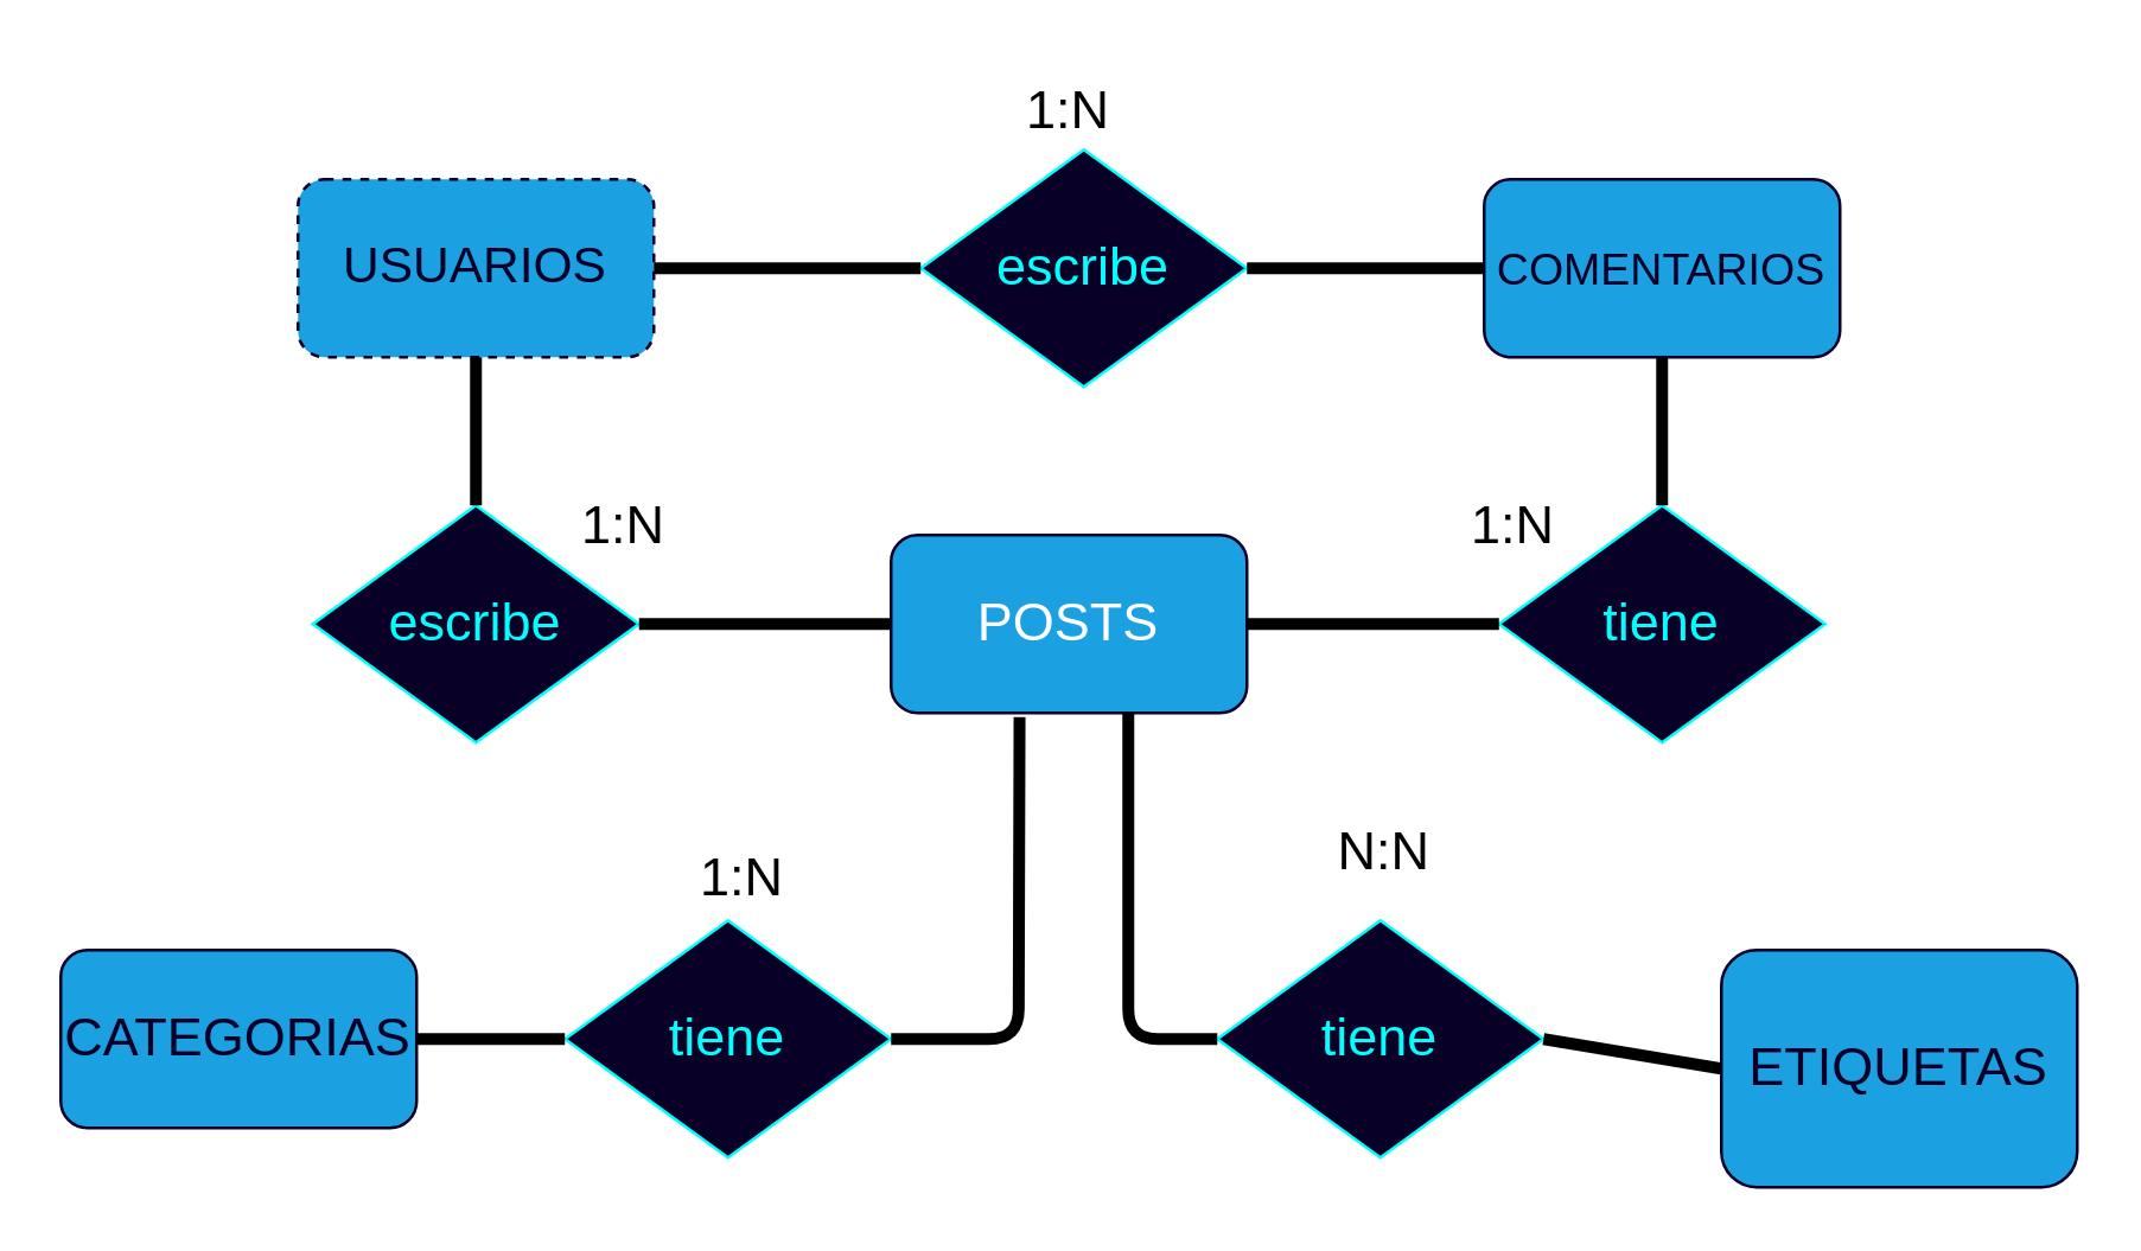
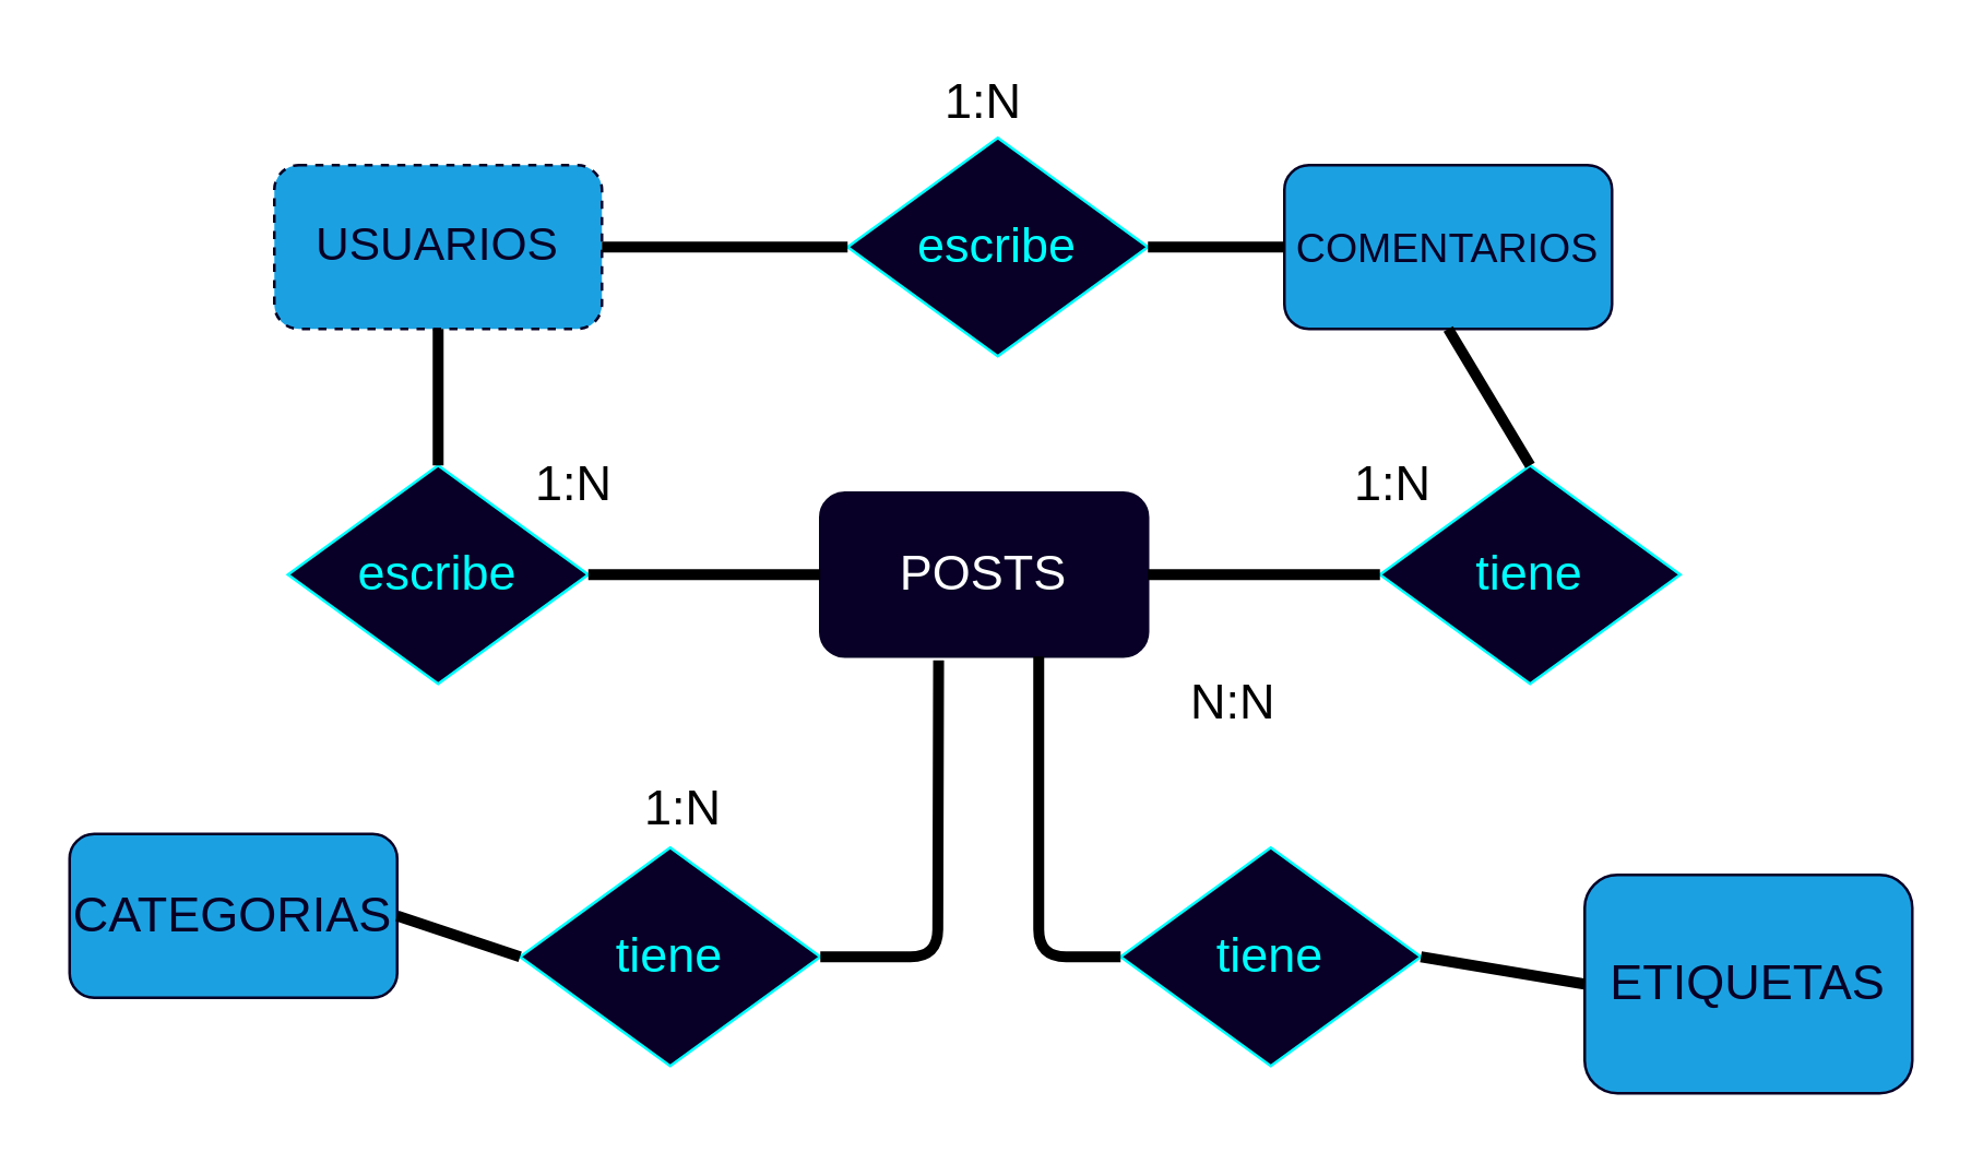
  <mxCell id="0" />
  <mxCell id="1" parent="0" />
- <mxCell id="2" value="&lt;font style=&quot;font-size: 18px&quot;&gt;POSTS&lt;/font&gt;" style="rounded=1;whiteSpace=wrap;html=1;strokeColor=#080026;fillColor=#1ba1e2;fontColor=#ffffff;" parent="1" vertex="1"><mxGeometry x="300" y="180" width="120" height="60" as="geometry" /></mxCell>
+ <mxCell id="2" value="&lt;font style=&quot;font-size: 18px&quot;&gt;POSTS&lt;/font&gt;" style="rounded=1;whiteSpace=wrap;html=1;strokeColor=#080026;fillColor=#080026;fontColor=#ffffff;" parent="1" vertex="1"><mxGeometry x="300" y="180" width="120" height="60" as="geometry" /></mxCell>
  <mxCell id="3" value="&lt;font style=&quot;font-size: 17px&quot; color=&quot;#080026&quot;&gt;USUARIOS&lt;/font&gt;" style="rounded=1;whiteSpace=wrap;html=1;strokeColor=#080026;fillColor=#1ba1e2;fontColor=#ffffff;dashed=1;" parent="1" vertex="1"><mxGeometry x="100" y="60" width="120" height="60" as="geometry" /></mxCell>
- <mxCell id="4" value="&lt;font style=&quot;font-size: 15px&quot; color=&quot;#080026&quot;&gt;COMENTARIOS&lt;/font&gt;" style="rounded=1;whiteSpace=wrap;html=1;strokeColor=#080026;fillColor=#1ba1e2;fontColor=#ffffff;" parent="1" vertex="1"><mxGeometry x="500" y="60" width="120" height="60" as="geometry" /></mxCell>
+ <mxCell id="4" value="&lt;font style=&quot;font-size: 15px&quot; color=&quot;#080026&quot;&gt;COMENTARIOS&lt;/font&gt;" style="rounded=1;whiteSpace=wrap;html=1;strokeColor=#080026;fillColor=#1ba1e2;fontColor=#ffffff;" parent="1" vertex="1"><mxGeometry x="470" y="60" width="120" height="60" as="geometry" /></mxCell>
  <mxCell id="5" value="&lt;font style=&quot;font-size: 18px&quot; color=&quot;#080026&quot;&gt;ETIQUETAS&lt;/font&gt;" style="rounded=1;whiteSpace=wrap;html=1;strokeColor=#080026;fillColor=#1ba1e2;fontColor=#ffffff;" parent="1" vertex="1"><mxGeometry x="580" y="320" width="120" height="80" as="geometry" /></mxCell>
- <mxCell id="6" value="&lt;font style=&quot;font-size: 18px&quot; color=&quot;#080026&quot;&gt;CATEGORIAS&lt;/font&gt;" style="rounded=1;whiteSpace=wrap;html=1;strokeColor=#080026;fillColor=#1ba1e2;fontColor=#ffffff;" parent="1" vertex="1"><mxGeometry x="20" y="320" width="120" height="60" as="geometry" /></mxCell>
+ <mxCell id="6" value="&lt;font style=&quot;font-size: 18px&quot; color=&quot;#080026&quot;&gt;CATEGORIAS&lt;/font&gt;" style="rounded=1;whiteSpace=wrap;html=1;strokeColor=#080026;fillColor=#1ba1e2;fontColor=#ffffff;" parent="1" vertex="1"><mxGeometry x="25" y="305" width="120" height="60" as="geometry" /></mxCell>
  <mxCell id="7" value="&lt;font style=&quot;font-size: 18px&quot; color=&quot;#00ffff&quot;&gt;escribe&lt;/font&gt;" style="rhombus;whiteSpace=wrap;html=1;strokeColor=#00FFFF;fillColor=#080026;" parent="1" vertex="1"><mxGeometry x="105" y="170" width="110" height="80" as="geometry" /></mxCell>
  <mxCell id="8" value="" style="endArrow=none;html=1;entryX=0.5;entryY=1;entryDx=0;entryDy=0;exitX=0.5;exitY=0;exitDx=0;exitDy=0;strokeWidth=4;" parent="1" source="7" target="3" edge="1"><mxGeometry width="50" height="50" relative="1" as="geometry"><mxPoint x="340" y="270" as="sourcePoint" /><mxPoint x="390" y="220" as="targetPoint" /></mxGeometry></mxCell>
  <mxCell id="9" value="" style="endArrow=none;html=1;exitX=1;exitY=0.5;exitDx=0;exitDy=0;strokeWidth=4;" parent="1" source="7" edge="1"><mxGeometry width="50" height="50" relative="1" as="geometry"><mxPoint x="340" y="270" as="sourcePoint" /><mxPoint x="300" y="210" as="targetPoint" /></mxGeometry></mxCell>
  <mxCell id="10" value="1:N" style="text;strokeColor=none;fillColor=none;align=left;verticalAlign=middle;spacingLeft=4;spacingRight=4;overflow=hidden;points=[[0,0.5],[1,0.5]];portConstraint=eastwest;rotatable=0;fontSize=18;" parent="1" vertex="1"><mxGeometry x="190" y="160" width="40" height="30" as="geometry" /></mxCell>
  <mxCell id="11" value="&lt;font style=&quot;font-size: 18px&quot; color=&quot;#00ffff&quot;&gt;escribe&lt;/font&gt;" style="rhombus;whiteSpace=wrap;html=1;strokeColor=#00FFFF;fillColor=#080026;" parent="1" vertex="1"><mxGeometry x="310" y="50" width="110" height="80" as="geometry" /></mxCell>
  <mxCell id="12" value="" style="endArrow=none;html=1;exitX=1;exitY=0.5;exitDx=0;exitDy=0;strokeWidth=4;entryX=0;entryY=0.5;entryDx=0;entryDy=0;" parent="1" source="11" target="4" edge="1"><mxGeometry width="50" height="50" relative="1" as="geometry"><mxPoint x="225" y="220" as="sourcePoint" /><mxPoint x="310" y="220" as="targetPoint" /></mxGeometry></mxCell>
  <mxCell id="13" value="" style="endArrow=none;html=1;exitX=1;exitY=0.5;exitDx=0;exitDy=0;strokeWidth=4;entryX=0;entryY=0.5;entryDx=0;entryDy=0;" parent="1" source="3" target="11" edge="1"><mxGeometry width="50" height="50" relative="1" as="geometry"><mxPoint x="235" y="230" as="sourcePoint" /><mxPoint x="320" y="230" as="targetPoint" /></mxGeometry></mxCell>
  <mxCell id="14" value="1:N" style="text;strokeColor=none;fillColor=none;align=left;verticalAlign=middle;spacingLeft=4;spacingRight=4;overflow=hidden;points=[[0,0.5],[1,0.5]];portConstraint=eastwest;rotatable=0;fontSize=18;" parent="1" vertex="1"><mxGeometry x="340" y="20" width="40" height="30" as="geometry" /></mxCell>
  <mxCell id="15" value="&lt;font style=&quot;font-size: 18px&quot; color=&quot;#00ffff&quot;&gt;tiene&lt;/font&gt;" style="rhombus;whiteSpace=wrap;html=1;strokeColor=#00FFFF;fillColor=#080026;" parent="1" vertex="1"><mxGeometry x="505" y="170" width="110" height="80" as="geometry" /></mxCell>
  <mxCell id="16" value="1:N" style="text;strokeColor=none;fillColor=none;align=left;verticalAlign=middle;spacingLeft=4;spacingRight=4;overflow=hidden;points=[[0,0.5],[1,0.5]];portConstraint=eastwest;rotatable=0;fontSize=18;" parent="1" vertex="1"><mxGeometry x="490" y="160" width="40" height="30" as="geometry" /></mxCell>
  <mxCell id="17" value="" style="endArrow=none;html=1;strokeWidth=4;entryX=0;entryY=0.5;entryDx=0;entryDy=0;exitX=1;exitY=0.5;exitDx=0;exitDy=0;" parent="1" source="2" target="15" edge="1"><mxGeometry width="50" height="50" relative="1" as="geometry"><mxPoint x="420" y="200" as="sourcePoint" /><mxPoint x="310" y="220" as="targetPoint" /></mxGeometry></mxCell>
  <mxCell id="18" value="" style="endArrow=none;html=1;exitX=0.5;exitY=1;exitDx=0;exitDy=0;strokeWidth=4;entryX=0.5;entryY=0;entryDx=0;entryDy=0;" parent="1" source="4" target="15" edge="1"><mxGeometry width="50" height="50" relative="1" as="geometry"><mxPoint x="235" y="230" as="sourcePoint" /><mxPoint x="320" y="230" as="targetPoint" /></mxGeometry></mxCell>
  <mxCell id="19" value="&lt;font style=&quot;font-size: 18px&quot; color=&quot;#00ffff&quot;&gt;tiene&lt;/font&gt;" style="rhombus;whiteSpace=wrap;html=1;strokeColor=#00FFFF;fillColor=#080026;" vertex="1" parent="1"><mxGeometry x="190" y="310" width="110" height="80" as="geometry" /></mxCell>
  <mxCell id="20" value="" style="endArrow=none;html=1;strokeWidth=4;entryX=0;entryY=0.5;entryDx=0;entryDy=0;exitX=1;exitY=0.5;exitDx=0;exitDy=0;" edge="1" parent="1" source="6" target="19"><mxGeometry width="50" height="50" relative="1" as="geometry"><mxPoint x="350" y="220" as="sourcePoint" /><mxPoint x="435" y="220" as="targetPoint" /></mxGeometry></mxCell>
  <mxCell id="21" value="1:N" style="text;strokeColor=none;fillColor=none;align=left;verticalAlign=middle;spacingLeft=4;spacingRight=4;overflow=hidden;points=[[0,0.5],[1,0.5]];portConstraint=eastwest;rotatable=0;fontSize=18;" vertex="1" parent="1"><mxGeometry x="230" y="279" width="40" height="30" as="geometry" /></mxCell>
  <mxCell id="22" value="" style="endArrow=none;html=1;exitX=1;exitY=0.5;exitDx=0;exitDy=0;strokeWidth=4;entryX=0.361;entryY=1.023;entryDx=0;entryDy=0;entryPerimeter=0;" edge="1" parent="1" source="19" target="2"><mxGeometry width="50" height="50" relative="1" as="geometry"><mxPoint x="225" y="220" as="sourcePoint" /><mxPoint x="310" y="220" as="targetPoint" /><Array as="points"><mxPoint x="343" y="350" /></Array></mxGeometry></mxCell>
  <mxCell id="23" value="&lt;font style=&quot;font-size: 18px&quot; color=&quot;#00ffff&quot;&gt;tiene&lt;/font&gt;" style="rhombus;whiteSpace=wrap;html=1;strokeColor=#00FFFF;fillColor=#080026;" vertex="1" parent="1"><mxGeometry x="410" y="310" width="110" height="80" as="geometry" /></mxCell>
  <mxCell id="24" value="" style="endArrow=none;html=1;fontSize=18;strokeWidth=4;exitX=0;exitY=0.5;exitDx=0;exitDy=0;entryX=1;entryY=0.5;entryDx=0;entryDy=0;" edge="1" parent="1" source="5" target="23"><mxGeometry width="50" height="50" relative="1" as="geometry"><mxPoint x="400" y="250" as="sourcePoint" /><mxPoint x="450" y="200" as="targetPoint" /></mxGeometry></mxCell>
  <mxCell id="25" value="" style="endArrow=none;html=1;fontSize=18;strokeWidth=4;exitX=0;exitY=0.5;exitDx=0;exitDy=0;" edge="1" parent="1" source="23"><mxGeometry width="50" height="50" relative="1" as="geometry"><mxPoint x="400" y="250" as="sourcePoint" /><mxPoint x="380" y="240" as="targetPoint" /><Array as="points"><mxPoint x="380" y="350" /></Array></mxGeometry></mxCell>
- <mxCell id="26" value="N:N" style="text;strokeColor=none;fillColor=none;align=left;verticalAlign=middle;spacingLeft=4;spacingRight=4;overflow=hidden;points=[[0,0.5],[1,0.5]];portConstraint=eastwest;rotatable=0;fontSize=18;" vertex="1" parent="1"><mxGeometry x="445" y="270" width="40" height="30" as="geometry" /></mxCell>
+ <mxCell id="26" value="N:N" style="text;strokeColor=none;fillColor=none;align=left;verticalAlign=middle;spacingLeft=4;spacingRight=4;overflow=hidden;points=[[0,0.5],[1,0.5]];portConstraint=eastwest;rotatable=0;fontSize=18;" vertex="1" parent="1"><mxGeometry x="430" y="240" width="40" height="30" as="geometry" /></mxCell>
